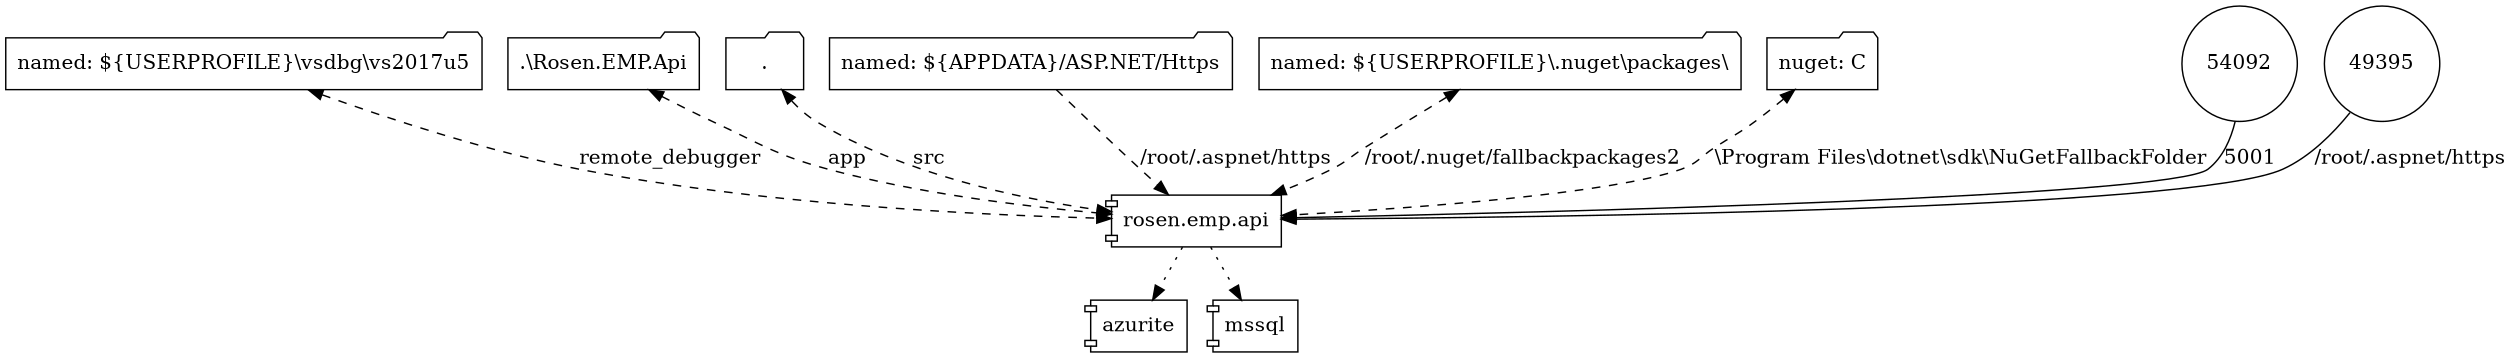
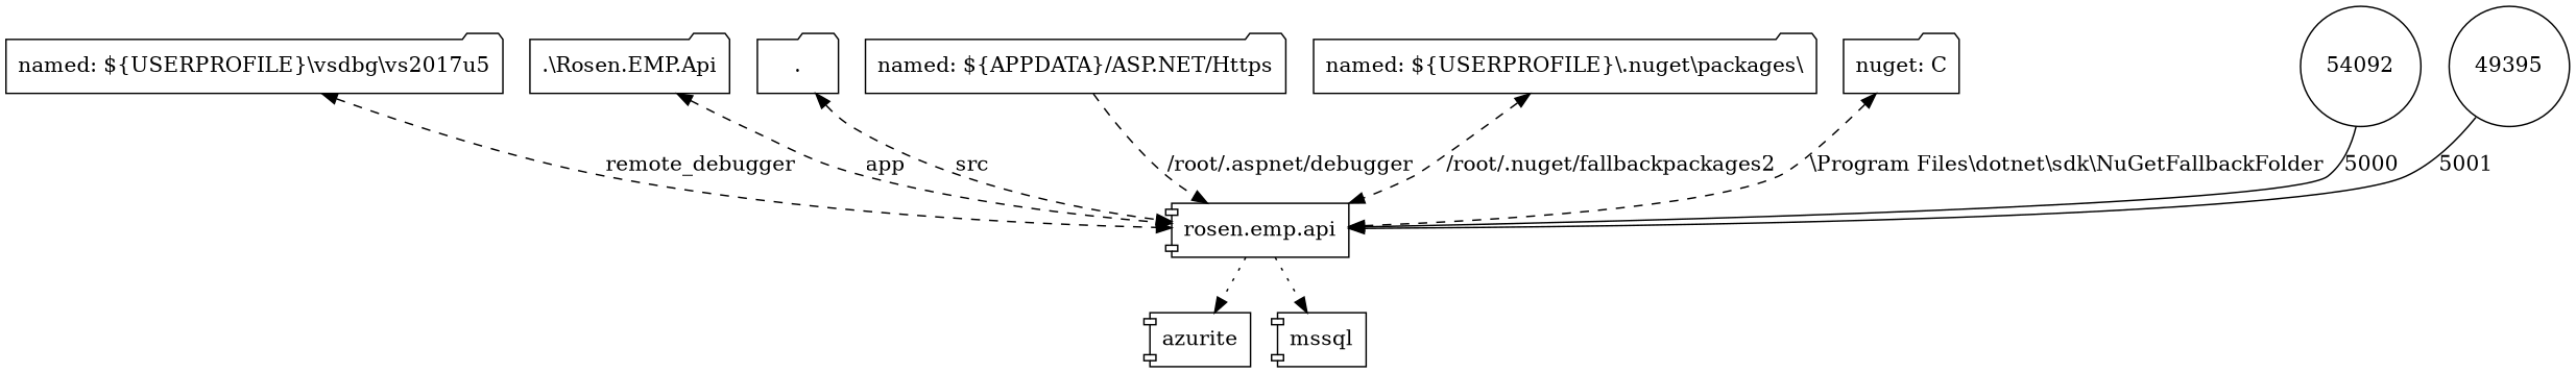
  digraph {
    bgcolor="#ffffff"
    node [shape=folder]
    edge [style=dashed]
    "rosen.emp.api" [shape=component]
    azurite [shape=component]
    mssql [shape=component]
    "named: ${USERPROFILE}\\vsdbg\\vs2017u5"
    ".\\Rosen.EMP.Api"
    "."
    "named: ${APPDATA}/ASP.NET/Https"
    "named: ${USERPROFILE}\\.nuget\\packages\\"
    n9 [label="nuget: C"]
    54092 [shape=circle]
    n11 [label=49395 shape=circle]
    "rosen.emp.api" -> azurite [style=dotted]
    "rosen.emp.api" -> mssql [style=dotted]
    "named: ${USERPROFILE}\\vsdbg\\vs2017u5" -> "rosen.emp.api" [dir=both label=remote_debugger]
    ".\\Rosen.EMP.Api" -> "rosen.emp.api" [dir=both label=app]
    "." -> "rosen.emp.api" [dir=both label=src]
-   "named: ${APPDATA}/ASP.NET/Https" -> "rosen.emp.api" [label="/root/.aspnet/https"]
+   "named: ${APPDATA}/ASP.NET/Https" -> "rosen.emp.api" [label="/root/.aspnet/debugger"]
    "named: ${USERPROFILE}\\.nuget\\packages\\" -> "rosen.emp.api" [dir=both label="/root/.nuget/fallbackpackages2"]
    n9 -> "rosen.emp.api" [dir=both label="\\Program Files\\dotnet\\sdk\\NuGetFallbackFolder"]
-   54092 -> "rosen.emp.api" [label=5001 style=solid]
-   n11 -> "rosen.emp.api" [label="/root/.aspnet/https" style=solid]
+   54092 -> "rosen.emp.api" [label=5000 style=solid]
+   n11 -> "rosen.emp.api" [label=5001 style=solid]
  }
